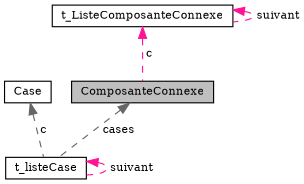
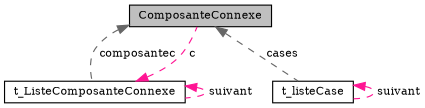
  digraph {
    fontname="DejaVu Serif"
    node [color=black fillcolor=white fontname="DejaVu Serif" fontsize=10 shape=record style=filled]
    edge [color=gray40 dir=back fontname="DejaVu Serif" fontsize=10 labelfontname=Helvetica labelfontsize=10 style=dashed]
    n1 [fillcolor=grey75 fontcolor=black height=0.2 label=ComposanteConnexe width=0.4]
    n2 [height=0.2 label=t_ListeComposanteConnexe width=0.4]
    n3 [height=0.2 label=t_listeCase width=0.4]
-   n4 [height=0.2 label=Case width=0.4]
+   n1 -> n2 [label=" composantec"]
    n1 -> n3 [label=" cases"]
    n2 -> n1 [color=deeppink label=" c"]
    n2 -> n2 [color=deeppink label=" suivant"]
    n3 -> n3 [color=deeppink label=" suivant"]
-   n4 -> n3 [label=" c"]
  }
